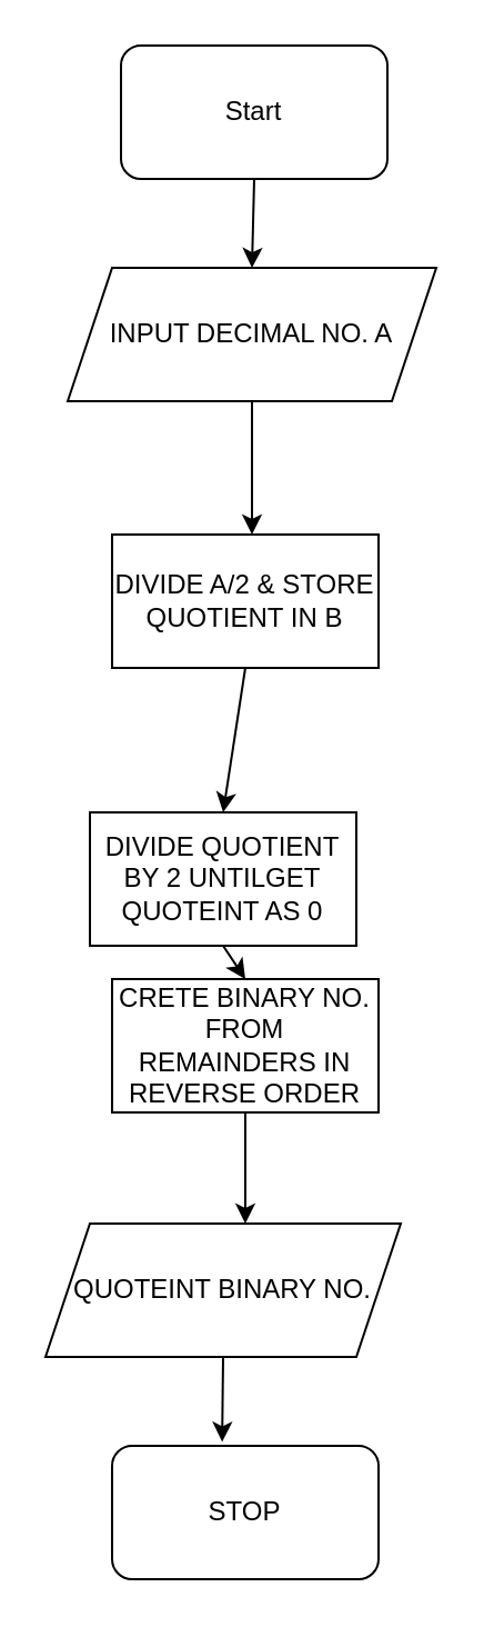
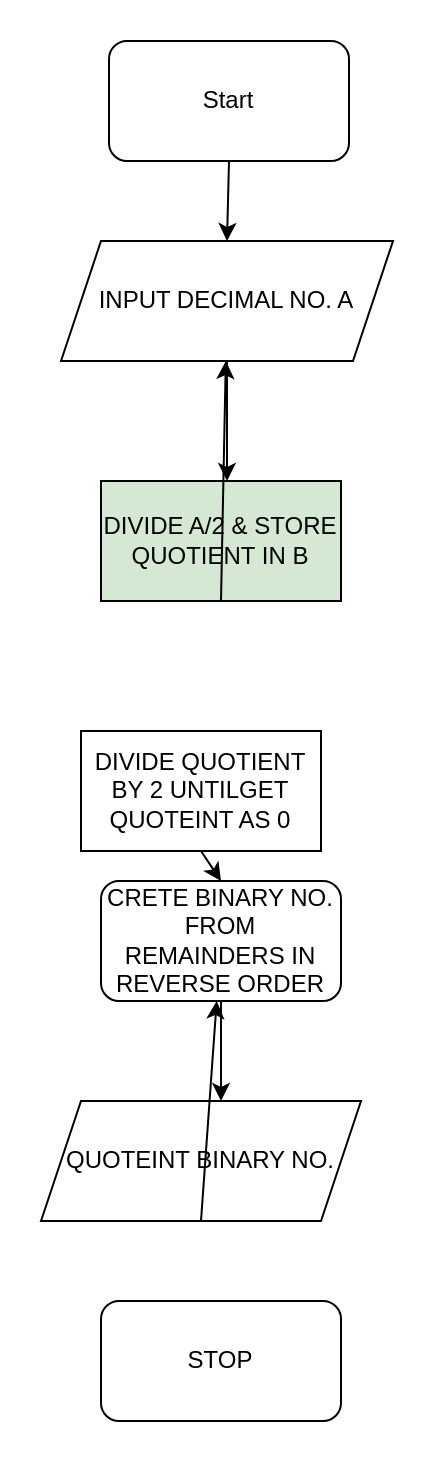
  <mxCell id="0" />
  <mxCell id="1" parent="0" />
  <mxCell id="2" value="Start" style="rounded=1;whiteSpace=wrap;html=1;" vertex="1" parent="1"><mxGeometry x="54" y="20" width="120" height="60" as="geometry" /></mxCell>
  <mxCell id="3" value="INPUT DECIMAL NO. A" style="shape=parallelogram;perimeter=parallelogramPerimeter;whiteSpace=wrap;html=1;fixedSize=1;" vertex="1" parent="1"><mxGeometry x="30" y="120" width="166" height="60" as="geometry" /></mxCell>
- <mxCell id="4" value="DIVIDE A/2 &amp;amp; STORE QUOTIENT IN B" style="rounded=0;whiteSpace=wrap;html=1;" vertex="1" parent="1"><mxGeometry x="50" y="240" width="120" height="60" as="geometry" /></mxCell>
+ <mxCell id="4" value="DIVIDE A/2 &amp;amp; STORE QUOTIENT IN B" style="rounded=0;whiteSpace=wrap;html=1;fillColor=#d5e8d4;" vertex="1" parent="1"><mxGeometry x="50" y="240" width="120" height="60" as="geometry" /></mxCell>
  <mxCell id="5" value="DIVIDE QUOTIENT BY 2 UNTILGET QUOTEINT AS 0" style="rounded=0;whiteSpace=wrap;html=1;" vertex="1" parent="1"><mxGeometry x="40" y="365" width="120" height="60" as="geometry" /></mxCell>
- <mxCell id="6" value="CRETE BINARY NO. FROM REMAINDERS IN REVERSE ORDER" style="rounded=0;whiteSpace=wrap;html=1;" vertex="1" parent="1"><mxGeometry x="50" y="440" width="120" height="60" as="geometry" /></mxCell>
+ <mxCell id="6" value="CRETE BINARY NO. FROM REMAINDERS IN REVERSE ORDER" style="whiteSpace=wrap;html=1;rounded=1;" vertex="1" parent="1"><mxGeometry x="50" y="440" width="120" height="60" as="geometry" /></mxCell>
  <mxCell id="7" value="QUOTEINT BINARY NO." style="shape=parallelogram;perimeter=parallelogramPerimeter;whiteSpace=wrap;html=1;fixedSize=1;" vertex="1" parent="1"><mxGeometry x="20" y="550" width="160" height="60" as="geometry" /></mxCell>
  <mxCell id="8" value="STOP" style="rounded=1;whiteSpace=wrap;html=1;" vertex="1" parent="1"><mxGeometry x="50" y="650" width="120" height="60" as="geometry" /></mxCell>
  <mxCell id="9" value="" style="endArrow=classic;html=1;rounded=0;exitX=0.5;exitY=1;exitDx=0;exitDy=0;entryX=0.5;entryY=0;entryDx=0;entryDy=0;" edge="1" parent="1" source="2" target="3"><mxGeometry width="50" height="50" relative="1" as="geometry"><mxPoint x="90" y="140" as="sourcePoint" /><mxPoint x="140" y="90" as="targetPoint" /></mxGeometry></mxCell>
  <mxCell id="10" value="" style="endArrow=classic;html=1;rounded=0;exitX=0.5;exitY=1;exitDx=0;exitDy=0;" edge="1" parent="1" source="3"><mxGeometry width="50" height="50" relative="1" as="geometry"><mxPoint x="90" y="340" as="sourcePoint" /><mxPoint x="113" y="240" as="targetPoint" /></mxGeometry></mxCell>
- <mxCell id="11" value="" style="endArrow=classic;html=1;rounded=0;exitX=0.5;exitY=1;exitDx=0;exitDy=0;entryX=0.5;entryY=0;entryDx=0;entryDy=0;" edge="1" parent="1" source="4" target="5"><mxGeometry width="50" height="50" relative="1" as="geometry"><mxPoint x="240" y="350" as="sourcePoint" /><mxPoint x="290" y="300" as="targetPoint" /></mxGeometry></mxCell>
+ <mxCell id="11" value="" style="endArrow=classic;html=1;rounded=0;exitX=0.5;exitY=1;exitDx=0;exitDy=0;" edge="1" parent="1" source="4" target="3"><mxGeometry width="50" height="50" relative="1" as="geometry"><mxPoint x="240" y="350" as="sourcePoint" /><mxPoint x="290" y="300" as="targetPoint" /></mxGeometry></mxCell>
  <mxCell id="12" value="" style="endArrow=classic;html=1;rounded=0;exitX=0.5;exitY=1;exitDx=0;exitDy=0;entryX=0.5;entryY=0;entryDx=0;entryDy=0;" edge="1" parent="1" source="5" target="6"><mxGeometry width="50" height="50" relative="1" as="geometry"><mxPoint x="90" y="440" as="sourcePoint" /><mxPoint x="140" y="390" as="targetPoint" /></mxGeometry></mxCell>
  <mxCell id="13" value="" style="endArrow=classic;html=1;rounded=0;exitX=0.5;exitY=1;exitDx=0;exitDy=0;" edge="1" parent="1" source="6"><mxGeometry width="50" height="50" relative="1" as="geometry"><mxPoint x="90" y="640" as="sourcePoint" /><mxPoint x="110" y="550" as="targetPoint" /></mxGeometry></mxCell>
- <mxCell id="14" value="" style="endArrow=classic;html=1;rounded=0;exitX=0.5;exitY=1;exitDx=0;exitDy=0;entryX=0.413;entryY=-0.03;entryDx=0;entryDy=0;exitPerimeter=0;entryPerimeter=0;" edge="1" parent="1" source="7" target="8"><mxGeometry width="50" height="50" relative="1" as="geometry"><mxPoint x="90" y="640" as="sourcePoint" /><mxPoint x="140" y="590" as="targetPoint" /></mxGeometry></mxCell>
+ <mxCell id="14" value="" style="endArrow=classic;html=1;rounded=0;exitX=0.5;exitY=1;exitDx=0;exitDy=0;exitPerimeter=0;" edge="1" parent="1" source="7" target="6"><mxGeometry width="50" height="50" relative="1" as="geometry"><mxPoint x="90" y="640" as="sourcePoint" /><mxPoint x="140" y="590" as="targetPoint" /></mxGeometry></mxCell>
